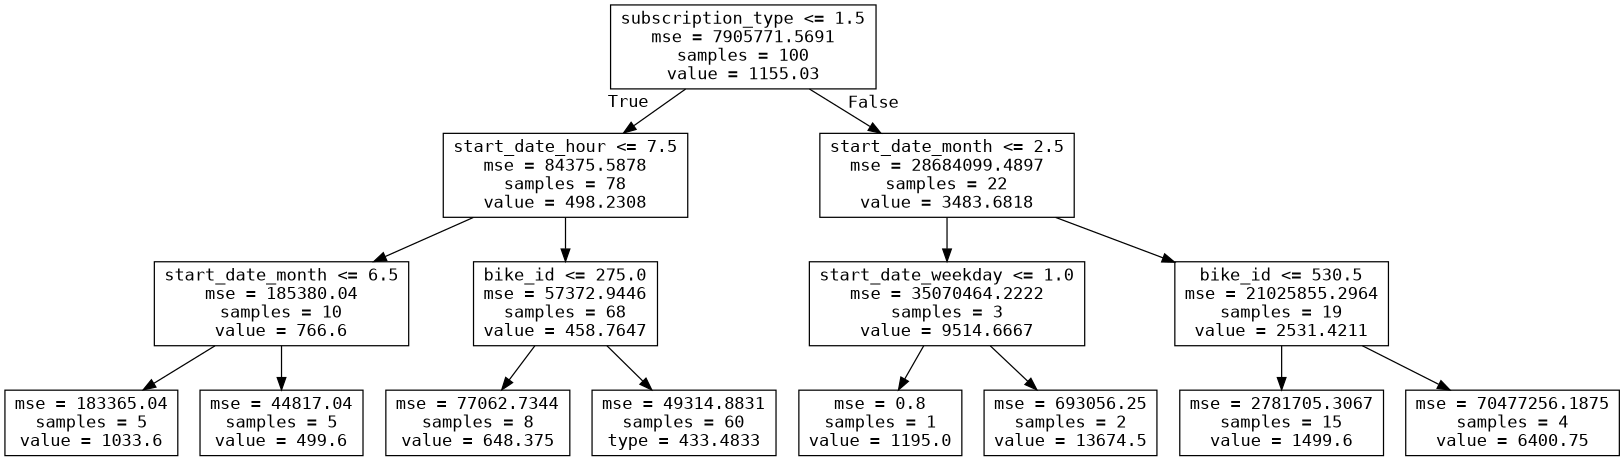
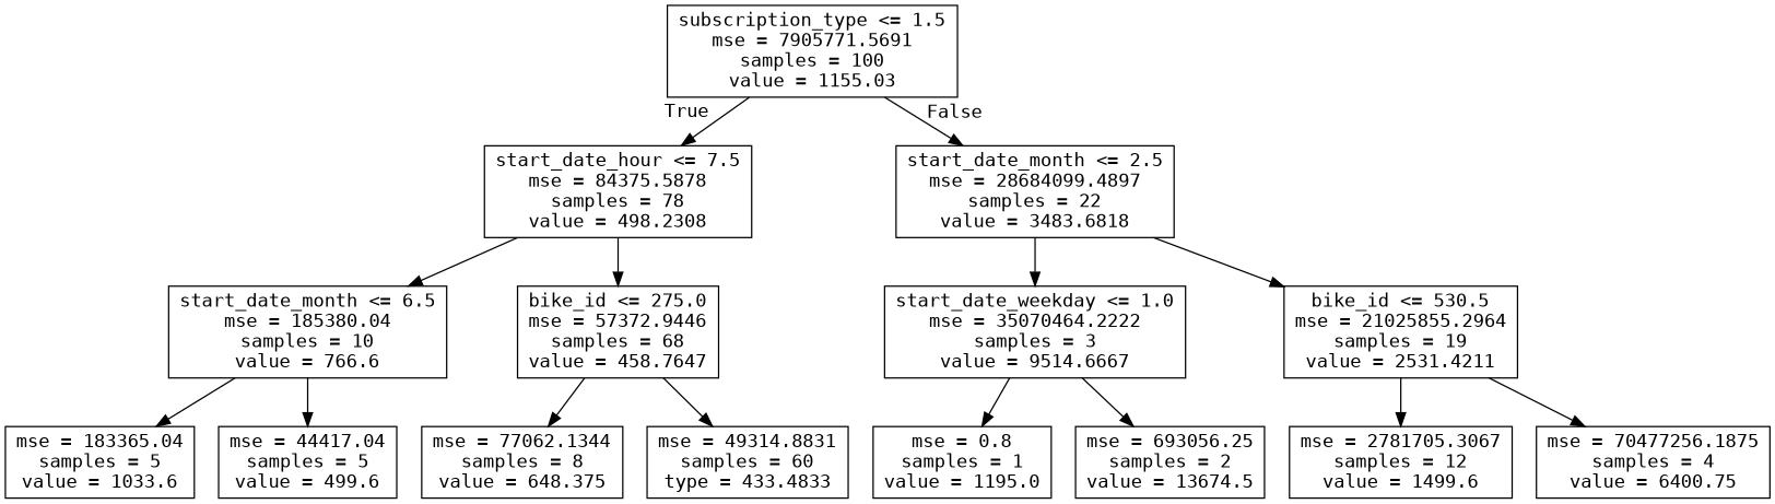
  digraph {
    fontname="DejaVu Sans Mono"
    node [fontname="DejaVu Sans Mono" shape=box]
    edge [fontname="DejaVu Sans Mono"]
    n1 [label="subscription_type <= 1.5\nmse = 7905771.5691\nsamples = 100\nvalue = 1155.03"]
    n2 [label="start_date_hour <= 7.5\nmse = 84375.5878\nsamples = 78\nvalue = 498.2308"]
    n3 [label="start_date_month <= 2.5\nmse = 28684099.4897\nsamples = 22\nvalue = 3483.6818"]
    n4 [label="start_date_month <= 6.5\nmse = 185380.04\nsamples = 10\nvalue = 766.6"]
    n5 [label="bike_id <= 275.0\nmse = 57372.9446\nsamples = 68\nvalue = 458.7647"]
    n6 [label="start_date_weekday <= 1.0\nmse = 35070464.2222\nsamples = 3\nvalue = 9514.6667"]
    n7 [label="bike_id <= 530.5\nmse = 21025855.2964\nsamples = 19\nvalue = 2531.4211"]
    n8 [label="mse = 183365.04\nsamples = 5\nvalue = 1033.6"]
-   n9 [label="mse = 44817.04\nsamples = 5\nvalue = 499.6"]
-   n10 [label="mse = 77062.7344\nsamples = 8\nvalue = 648.375"]
+   n9 [label="mse = 44417.04\nsamples = 5\nvalue = 499.6"]
+   n10 [label="mse = 77062.1344\nsamples = 8\nvalue = 648.375"]
    n11 [label="mse = 49314.8831\nsamples = 60\ntype = 433.4833"]
    n12 [label="mse = 0.8\nsamples = 1\nvalue = 1195.0"]
    n13 [label="mse = 693056.25\nsamples = 2\nvalue = 13674.5"]
-   n14 [label="mse = 2781705.3067\nsamples = 15\nvalue = 1499.6"]
+   n14 [label="mse = 2781705.3067\nsamples = 12\nvalue = 1499.6"]
    n15 [label="mse = 70477256.1875\nsamples = 4\nvalue = 6400.75"]
    n1 -> n2 [headlabel=True labelangle=45 labeldistance=2.5]
    n1 -> n3 [headlabel=False labelangle=-45 labeldistance=2.5]
    n2 -> n4
    n2 -> n5
    n3 -> n6
    n3 -> n7
    n4 -> n8
    n4 -> n9
    n5 -> n10
    n5 -> n11
    n6 -> n12
    n6 -> n13
    n7 -> n14
    n7 -> n15
  }
